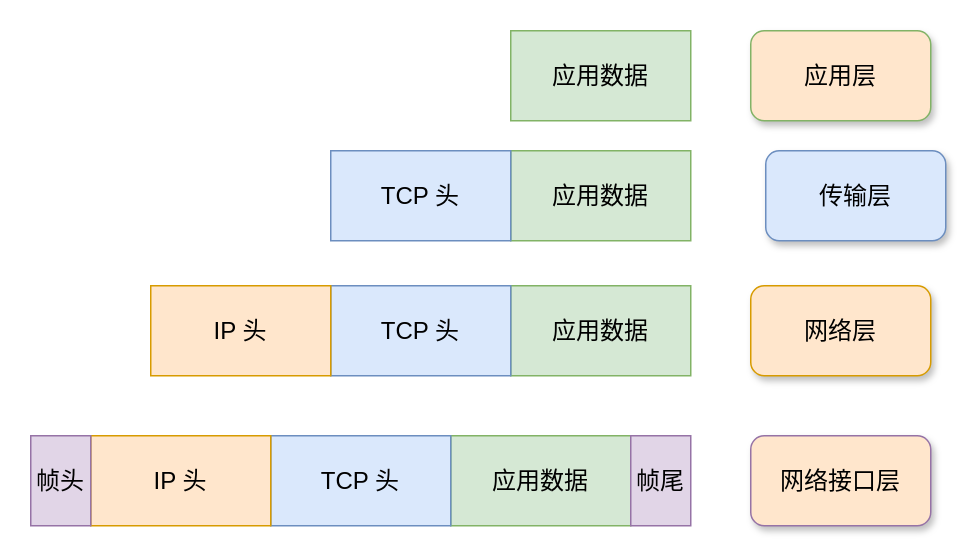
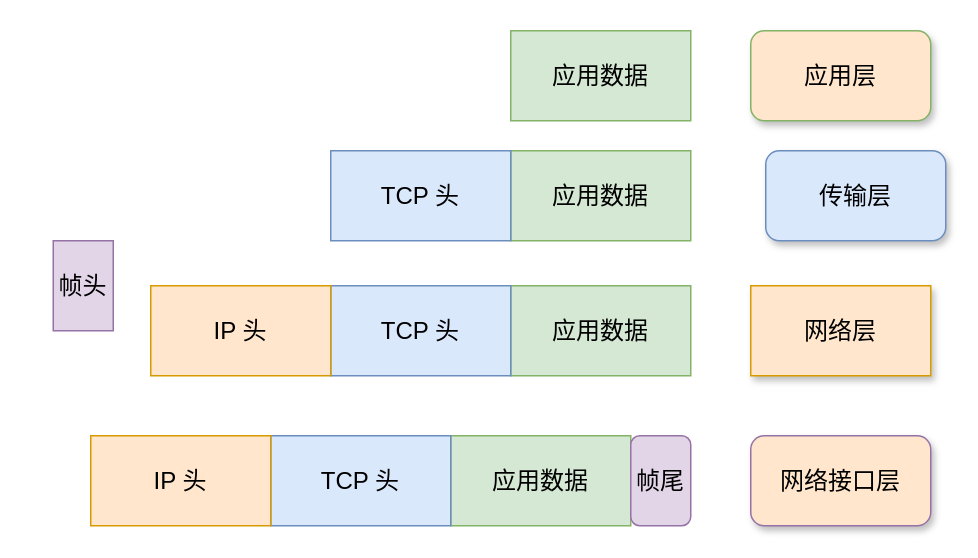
  <mxCell id="0" />
  <mxCell id="1" parent="0" />
  <mxCell id="2" value="应用数据" style="rounded=0;whiteSpace=wrap;html=1;fontSize=16;shadow=0;fillColor=#d5e8d4;strokeColor=#82b366;" vertex="1" parent="1"><mxGeometry x="340" y="20" width="120" height="60" as="geometry" /></mxCell>
  <mxCell id="3" value="应用数据" style="rounded=0;whiteSpace=wrap;html=1;fontSize=16;shadow=0;fillColor=#d5e8d4;strokeColor=#82b366;" vertex="1" parent="1"><mxGeometry x="340" y="100" width="120" height="60" as="geometry" /></mxCell>
  <mxCell id="4" value="TCP 头" style="rounded=0;whiteSpace=wrap;html=1;fontSize=16;shadow=0;fillColor=#dae8fc;strokeColor=#6c8ebf;" vertex="1" parent="1"><mxGeometry x="220" y="100" width="120" height="60" as="geometry" /></mxCell>
  <mxCell id="5" value="应用数据" style="rounded=0;whiteSpace=wrap;html=1;fontSize=16;shadow=0;fillColor=#d5e8d4;strokeColor=#82b366;" vertex="1" parent="1"><mxGeometry x="340" y="190" width="120" height="60" as="geometry" /></mxCell>
  <mxCell id="6" value="TCP 头" style="rounded=0;whiteSpace=wrap;html=1;fontSize=16;shadow=0;fillColor=#dae8fc;strokeColor=#6c8ebf;" vertex="1" parent="1"><mxGeometry x="220" y="190" width="120" height="60" as="geometry" /></mxCell>
  <mxCell id="7" value="IP 头" style="rounded=0;whiteSpace=wrap;html=1;fontSize=16;shadow=0;fillColor=#ffe6cc;strokeColor=#d79b00;" vertex="1" parent="1"><mxGeometry x="100" y="190" width="120" height="60" as="geometry" /></mxCell>
  <mxCell id="8" value="应用数据" style="rounded=0;whiteSpace=wrap;html=1;fontSize=16;shadow=0;fillColor=#d5e8d4;strokeColor=#82b366;" vertex="1" parent="1"><mxGeometry x="300" y="290" width="120" height="60" as="geometry" /></mxCell>
  <mxCell id="9" value="TCP 头" style="rounded=0;whiteSpace=wrap;html=1;fontSize=16;shadow=0;fillColor=#dae8fc;strokeColor=#6c8ebf;" vertex="1" parent="1"><mxGeometry x="180" y="290" width="120" height="60" as="geometry" /></mxCell>
  <mxCell id="10" value="IP 头" style="rounded=0;whiteSpace=wrap;html=1;fontSize=16;shadow=0;fillColor=#ffe6cc;strokeColor=#d79b00;" vertex="1" parent="1"><mxGeometry y="290" width="120" height="60" as="geometry" x="60" /></mxCell>
- <mxCell id="11" value="帧头" style="rounded=0;whiteSpace=wrap;html=1;fontSize=16;shadow=0;fillColor=#e1d5e7;strokeColor=#9673a6;" vertex="1" parent="1"><mxGeometry x="20" y="290" width="40" height="60" as="geometry" /></mxCell>
- <mxCell id="12" value="帧尾" style="rounded=0;whiteSpace=wrap;html=1;fontSize=16;shadow=0;fillColor=#e1d5e7;strokeColor=#9673a6;" vertex="1" parent="1"><mxGeometry x="420" y="290" width="40" height="60" as="geometry" /></mxCell>
+ <mxCell id="11" value="帧头" style="rounded=0;whiteSpace=wrap;html=1;fontSize=16;shadow=0;fillColor=#e1d5e7;strokeColor=#9673a6;" vertex="1" parent="1"><mxGeometry x="35" y="160" width="40" height="60" as="geometry" /></mxCell>
+ <mxCell id="12" value="帧尾" style="whiteSpace=wrap;html=1;fontSize=16;shadow=0;fillColor=#e1d5e7;strokeColor=#9673a6;rounded=1;" vertex="1" parent="1"><mxGeometry x="420" y="290" width="40" height="60" as="geometry" /></mxCell>
  <mxCell id="13" value="应用层" style="rounded=1;whiteSpace=wrap;html=1;shadow=1;fontSize=16;fillColor=#ffe6cc;strokeColor=#82b366;" vertex="1" parent="1"><mxGeometry x="500" y="20" width="120" height="60" as="geometry" /></mxCell>
  <mxCell id="14" value="传输层" style="rounded=1;whiteSpace=wrap;html=1;shadow=1;fontSize=16;fillColor=#dae8fc;strokeColor=#6c8ebf;" vertex="1" parent="1"><mxGeometry x="510" y="100" width="120" height="60" as="geometry" /></mxCell>
- <mxCell id="15" value="网络层" style="rounded=1;whiteSpace=wrap;html=1;shadow=1;fontSize=16;fillColor=#ffe6cc;strokeColor=#d79b00;" vertex="1" parent="1"><mxGeometry x="500" y="190" width="120" height="60" as="geometry" /></mxCell>
+ <mxCell id="15" value="网络层" style="whiteSpace=wrap;html=1;shadow=1;fontSize=16;fillColor=#ffe6cc;strokeColor=#d79b00;rounded=0;" vertex="1" parent="1"><mxGeometry x="500" y="190" width="120" height="60" as="geometry" /></mxCell>
  <mxCell id="16" value="网络接口层" style="rounded=1;whiteSpace=wrap;html=1;shadow=1;fontSize=16;fillColor=#ffe6cc;strokeColor=#9673a6;" vertex="1" parent="1"><mxGeometry x="500" y="290" width="120" height="60" as="geometry" /></mxCell>
